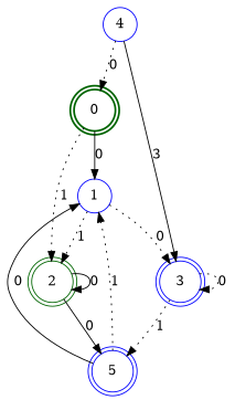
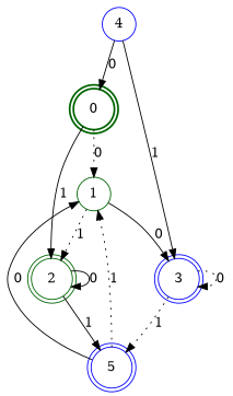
  digraph {
    node [color=darkgreen peripheries=2 shape=circle]
    edge [style=solid]
    0 [style=bold]
-   1 [color=blue peripheries=""]
+   1 [peripheries=""]
    2
    3 [color=blue]
    5 [color=blue]
    4 [color=blue peripheries=""]
-   0 -> 1 [label=0]
-   0 -> 2 [label=1 style=dotted]
+   0 -> 1 [label=0 style=dotted]
+   0 -> 2 [label=1]
    1 -> 2 [label=1 style=dotted]
-   1 -> 3 [label=0 style=dotted]
+   1 -> 3 [label=0]
    2 -> 2 [label=0]
-   2 -> 5 [label=0]
+   2 -> 5 [label=1]
    3 -> 3 [label=0 style=dotted]
    3 -> 5 [label=1 style=dotted]
    5 -> 1 [label=0]
    5 -> 1 [label=1 style=dotted]
-   4 -> 0 [label=0 style=dotted]
-   4 -> 3 [label=3]
+   4 -> 0 [label=0]
+   4 -> 3 [label=1]
  }
